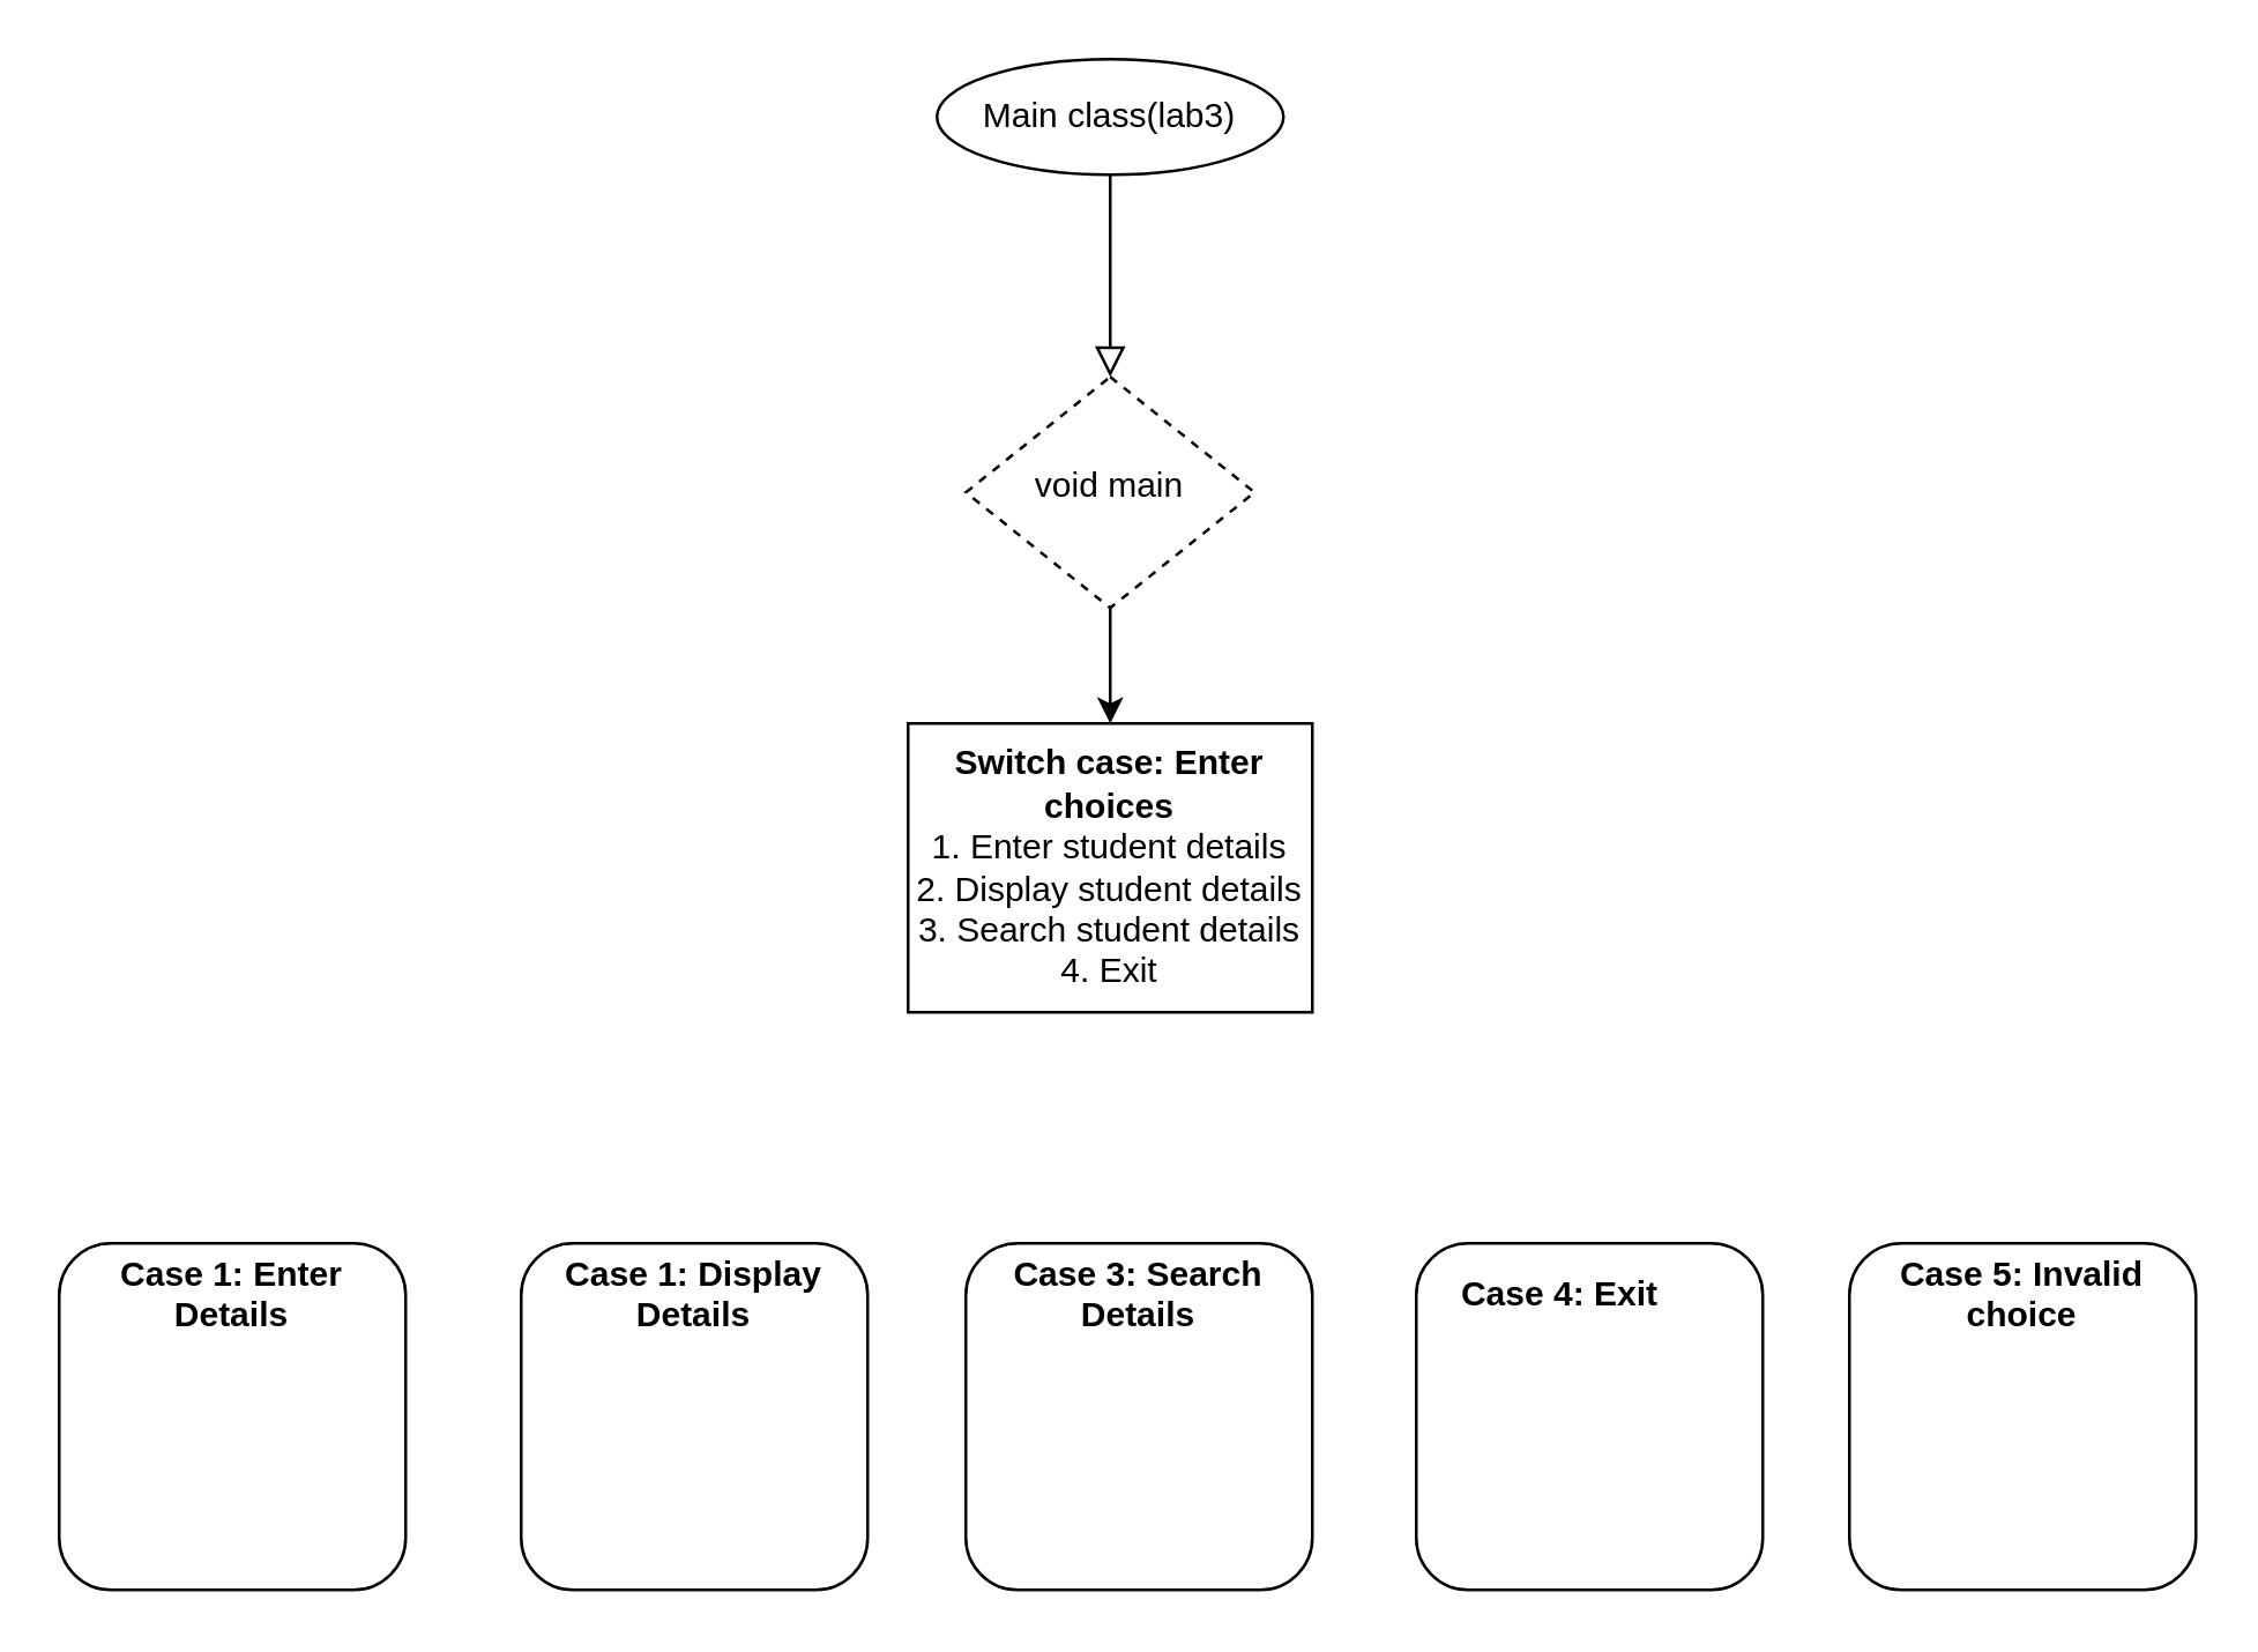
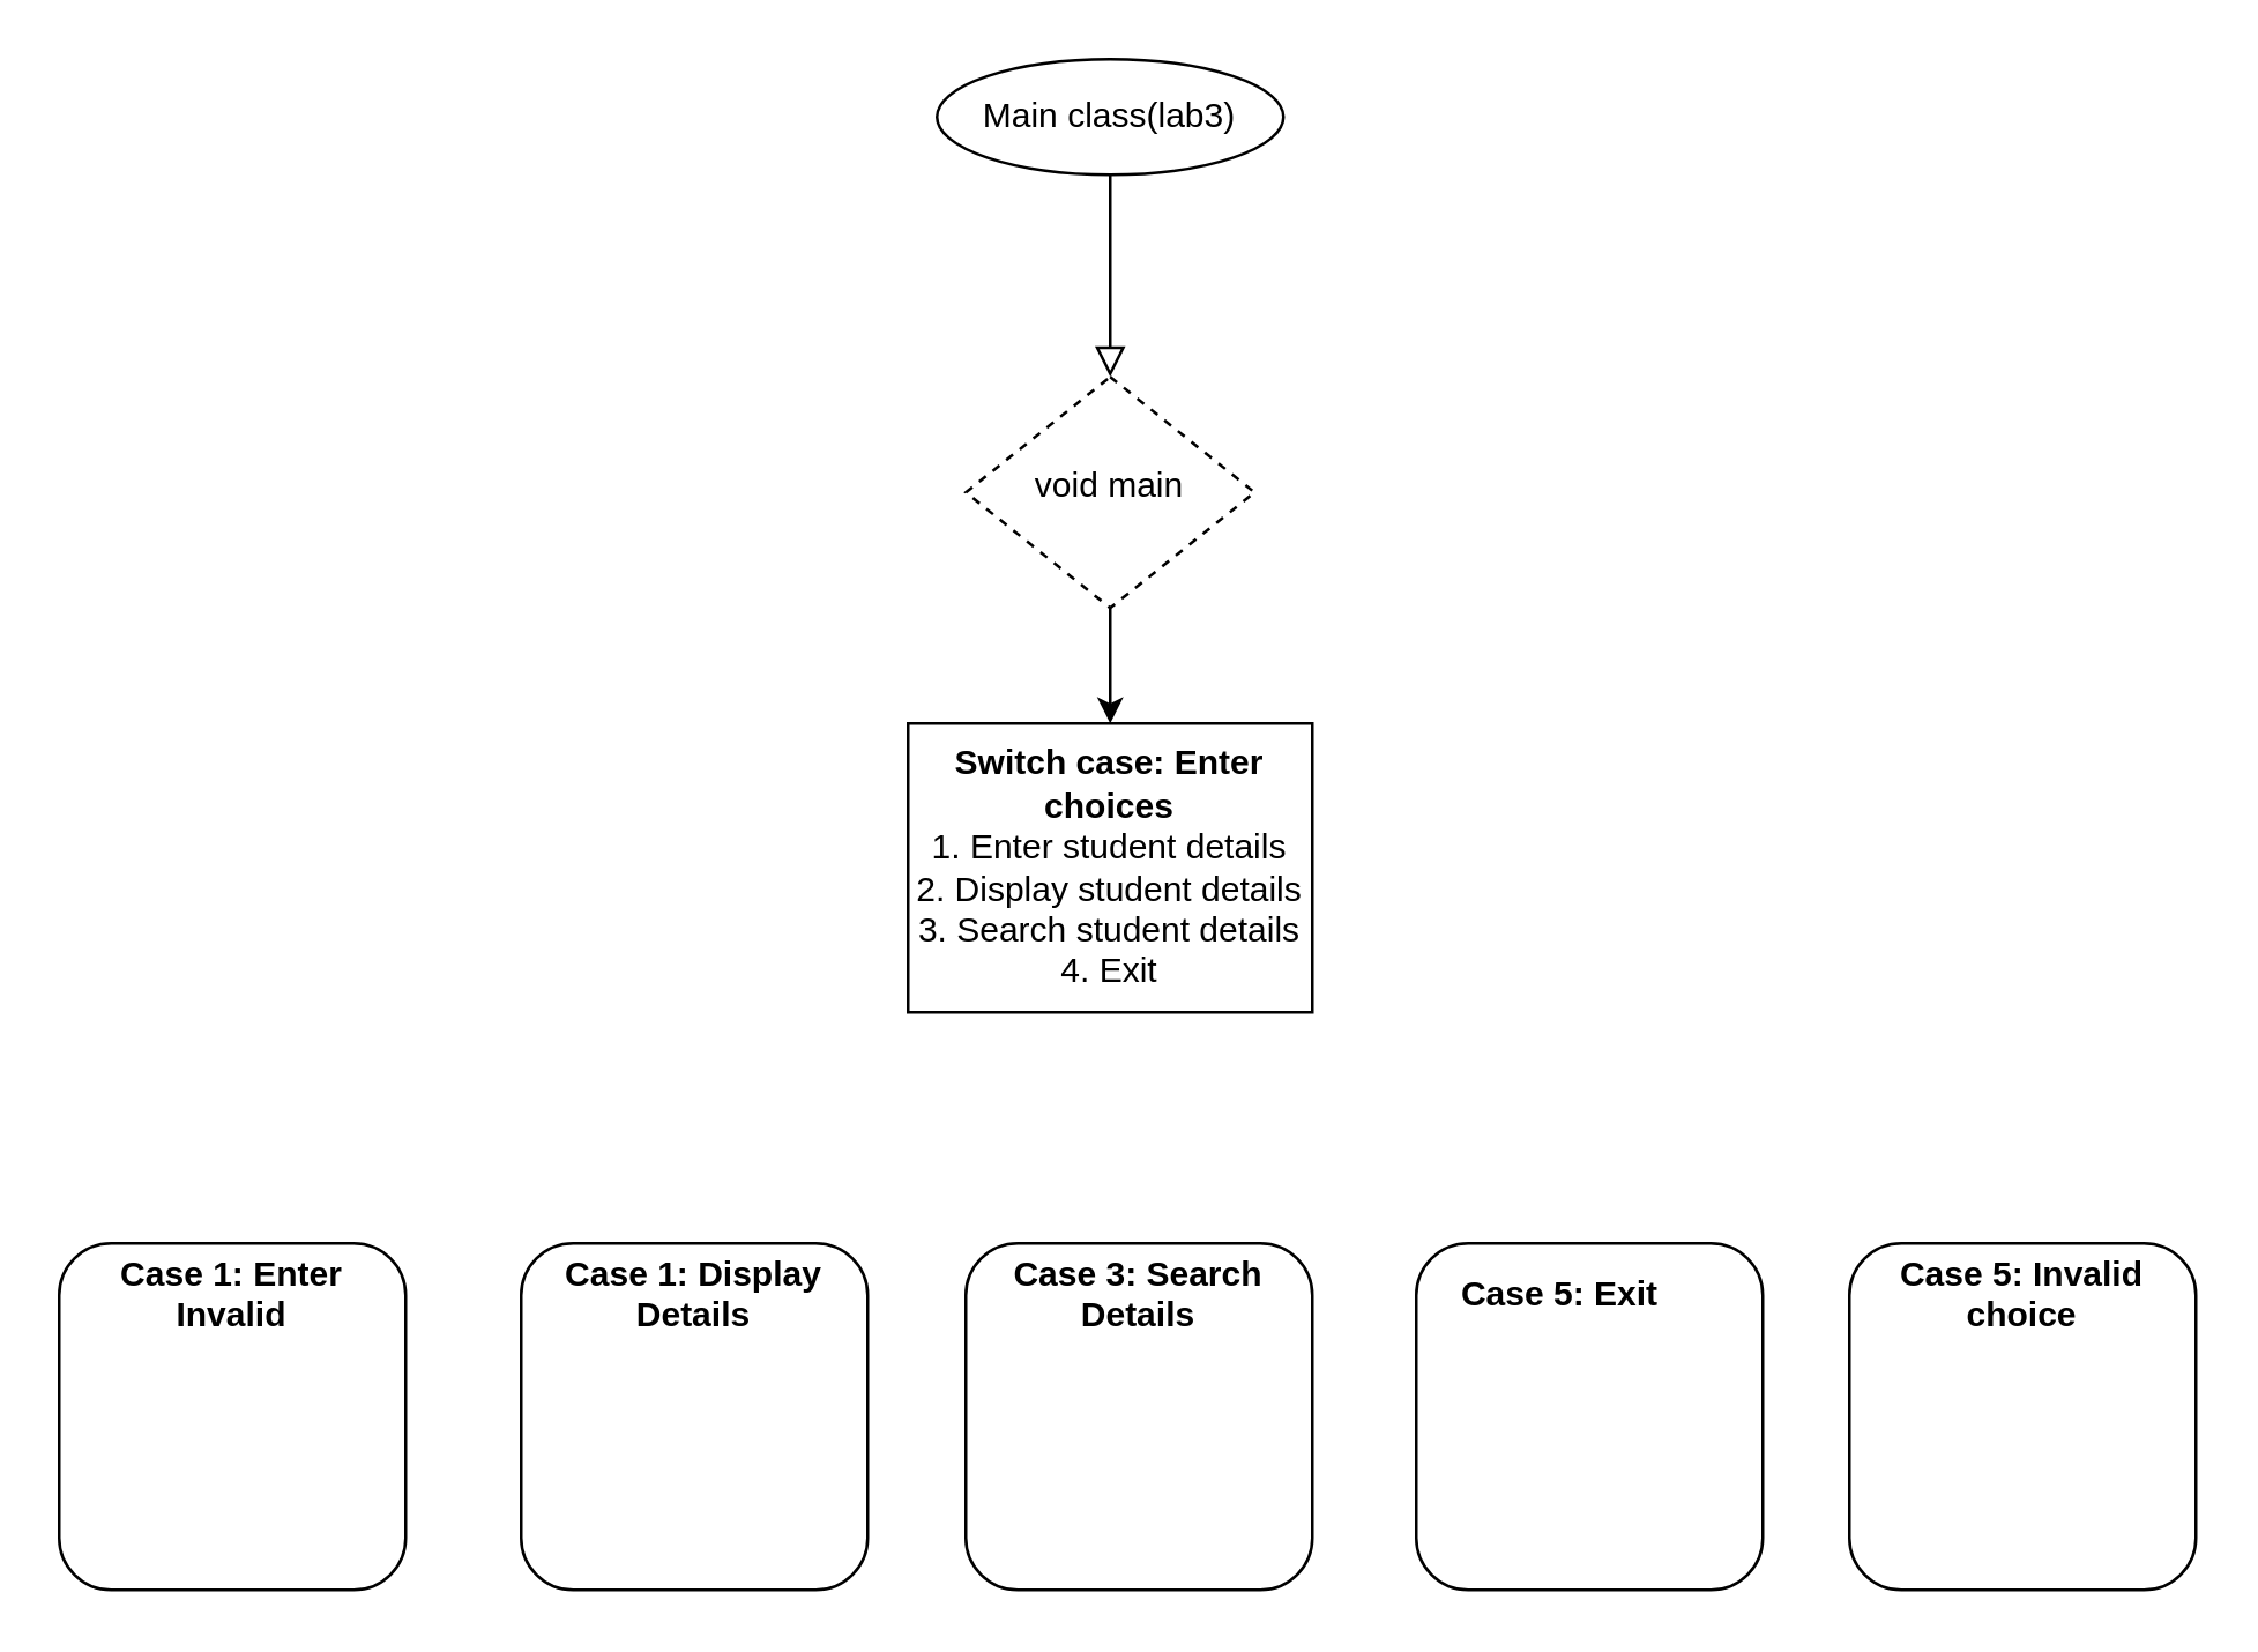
  <mxCell id="0" />
  <mxCell id="1" parent="0" />
  <mxCell id="2" value="" style="rounded=0;html=1;jettySize=auto;orthogonalLoop=1;fontSize=11;endArrow=block;endFill=0;endSize=8;strokeWidth=1;shadow=0;labelBackgroundColor=none;edgeStyle=orthogonalEdgeStyle;" parent="1" source="3" target="4" edge="1"><mxGeometry relative="1" as="geometry" /></mxCell>
  <mxCell id="3" value="Main class(lab3)" style="ellipse;whiteSpace=wrap;html=1;fontSize=12;glass=0;strokeWidth=1;shadow=0;" parent="1" vertex="1"><mxGeometry x="324" y="20" width="120" height="40" as="geometry" /></mxCell>
  <mxCell id="4" value="void main" style="rhombus;whiteSpace=wrap;html=1;shadow=0;fontFamily=Helvetica;fontSize=12;align=center;strokeWidth=1;spacing=6;spacingTop=-4;dashed=1;" parent="1" vertex="1"><mxGeometry x="334" y="130" width="100" height="80" as="geometry" /></mxCell>
  <mxCell id="5" value="&lt;b&gt;Switch case: Enter choices&lt;/b&gt;&lt;br&gt;&lt;div&gt;1. Enter student details&lt;/div&gt;&lt;div&gt;2. Display student details&lt;/div&gt;&lt;div&gt;3. Search student details&lt;/div&gt;&lt;div&gt;4. Exit&lt;/div&gt;" style="rounded=0;whiteSpace=wrap;html=1;" vertex="1" parent="1"><mxGeometry x="314" y="250" width="140" height="100" as="geometry" /></mxCell>
  <mxCell id="6" value="" style="endArrow=classic;html=1;rounded=0;entryX=0.5;entryY=0;entryDx=0;entryDy=0;exitX=0.5;exitY=1;exitDx=0;exitDy=0;" edge="1" parent="1" source="4" target="5"><mxGeometry width="50" height="50" relative="1" as="geometry"><mxPoint x="360" y="230" as="sourcePoint" /><mxPoint x="410" y="180" as="targetPoint" /></mxGeometry></mxCell>
  <mxCell id="7" value="" style="rounded=1;whiteSpace=wrap;html=1;" vertex="1" parent="1"><mxGeometry x="490" y="430" width="120" height="120" as="geometry" /></mxCell>
  <mxCell id="8" value="" style="rounded=1;whiteSpace=wrap;html=1;" vertex="1" parent="1"><mxGeometry x="334" y="430" width="120" height="120" as="geometry" /></mxCell>
  <mxCell id="9" value="" style="rounded=1;whiteSpace=wrap;html=1;" vertex="1" parent="1"><mxGeometry x="180" y="430" width="120" height="120" as="geometry" /></mxCell>
  <mxCell id="10" value="" style="rounded=1;whiteSpace=wrap;html=1;" vertex="1" parent="1"><mxGeometry x="20" y="430" width="120" height="120" as="geometry" /></mxCell>
  <mxCell id="11" value="" style="rounded=1;whiteSpace=wrap;html=1;" vertex="1" parent="1"><mxGeometry x="640" y="430" width="120" height="120" as="geometry" /></mxCell>
- <mxCell id="12" value="&lt;b&gt;Case 1: Enter Details&lt;br&gt;&lt;br&gt;&lt;/b&gt;" style="text;html=1;strokeColor=none;fillColor=none;align=center;verticalAlign=middle;whiteSpace=wrap;rounded=0;" vertex="1" parent="1"><mxGeometry x="20" y="440" width="120" height="30" as="geometry" /></mxCell>
- <mxCell id="13" value="&lt;b&gt;Case 4: Exit&lt;br&gt;&lt;br&gt;&lt;/b&gt;" style="text;html=1;strokeColor=none;fillColor=none;align=center;verticalAlign=middle;whiteSpace=wrap;rounded=0;" vertex="1" parent="1"><mxGeometry x="480" y="440" width="120" height="30" as="geometry" /></mxCell>
+ <mxCell id="12" value="&lt;b&gt;Case 1: Enter Invalid&lt;br&gt;&lt;br&gt;&lt;/b&gt;" style="text;html=1;strokeColor=none;fillColor=none;align=center;verticalAlign=middle;whiteSpace=wrap;rounded=0;" vertex="1" parent="1"><mxGeometry x="20" y="440" width="120" height="30" as="geometry" /></mxCell>
+ <mxCell id="13" value="&lt;b&gt;Case 5: Exit&lt;br&gt;&lt;br&gt;&lt;/b&gt;" style="text;html=1;strokeColor=none;fillColor=none;align=center;verticalAlign=middle;whiteSpace=wrap;rounded=0;" vertex="1" parent="1"><mxGeometry x="480" y="440" width="120" height="30" as="geometry" /></mxCell>
  <mxCell id="14" value="&lt;b&gt;Case 5: Invalid choice&lt;br&gt;&lt;br&gt;&lt;/b&gt;" style="text;html=1;strokeColor=none;fillColor=none;align=center;verticalAlign=middle;whiteSpace=wrap;rounded=0;" vertex="1" parent="1"><mxGeometry x="640" y="440" width="120" height="30" as="geometry" /></mxCell>
  <mxCell id="15" value="&lt;b&gt;Case 3: Search Details&lt;br&gt;&lt;br&gt;&lt;/b&gt;" style="text;html=1;strokeColor=none;fillColor=none;align=center;verticalAlign=middle;whiteSpace=wrap;rounded=0;" vertex="1" parent="1"><mxGeometry x="334" y="440" width="120" height="30" as="geometry" /></mxCell>
  <mxCell id="16" value="&lt;b&gt;Case 1: Display Details&lt;br&gt;&lt;br&gt;&lt;/b&gt;" style="text;html=1;strokeColor=none;fillColor=none;align=center;verticalAlign=middle;whiteSpace=wrap;rounded=0;" vertex="1" parent="1"><mxGeometry x="180" y="440" width="120" height="30" as="geometry" /></mxCell>
